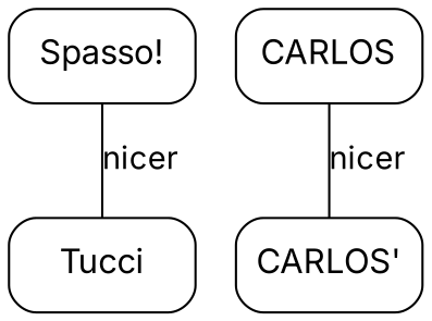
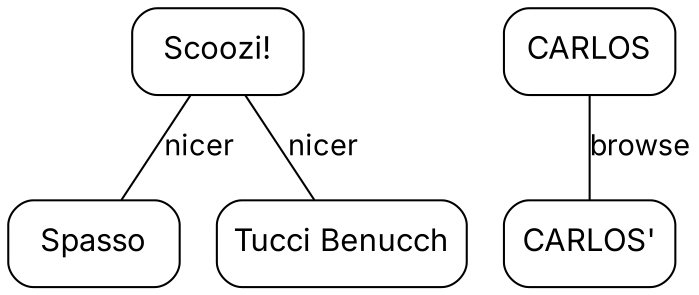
  graph {
    fontname=Inter
    node [fillcolor=white fontname=Inter fontsize=15 shape=rectangle style="rounded,filled"]
    edge [fontname=Inter]
-   n1 [height=0.58 label="Spasso!" width=1.15]
-   n2 [height=0.58 label=Tucci width=1.15]
+   n1 [height=0.58 label="Scoozi!" width=1.15]
+   n2 [height=0.58 label=Spasso width=1.15]
+   n3 [height=0.58 label="Tucci Benucch" width=1.15]
    n4 [height=0.58 label=CARLOS width=1.15]
    n5 [height=0.58 label="CARLOS'" width=1.15]
    n1 -- n2 [label=nicer]
-   n4 -- n5 [label=nicer]
+   n1 -- n3 [label=nicer]
+   n4 -- n5 [label=browse]
  }
